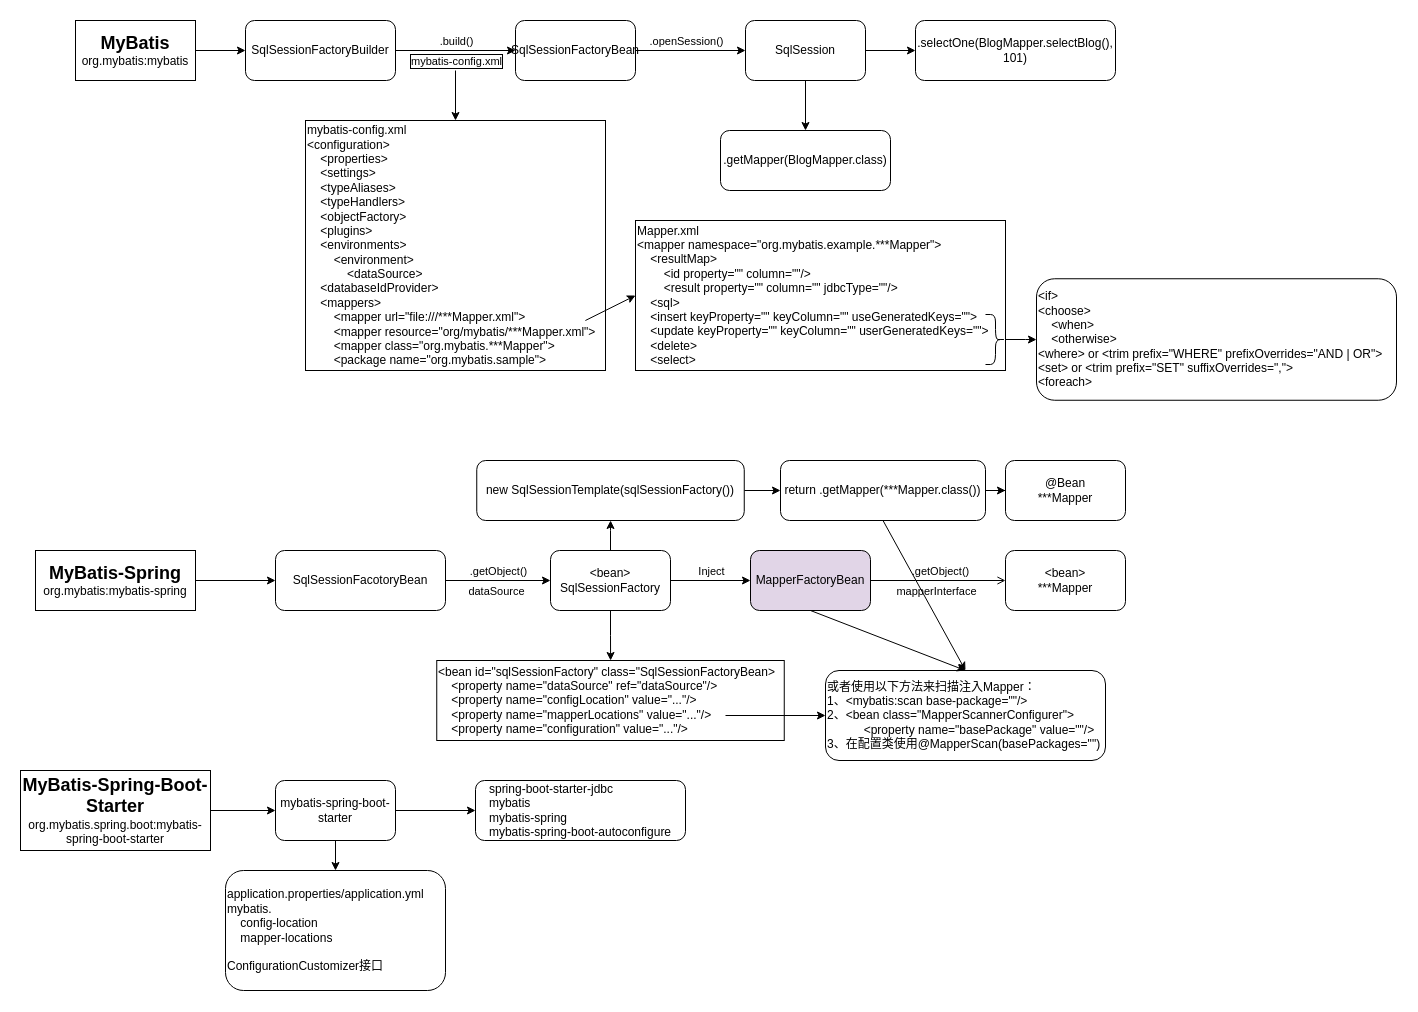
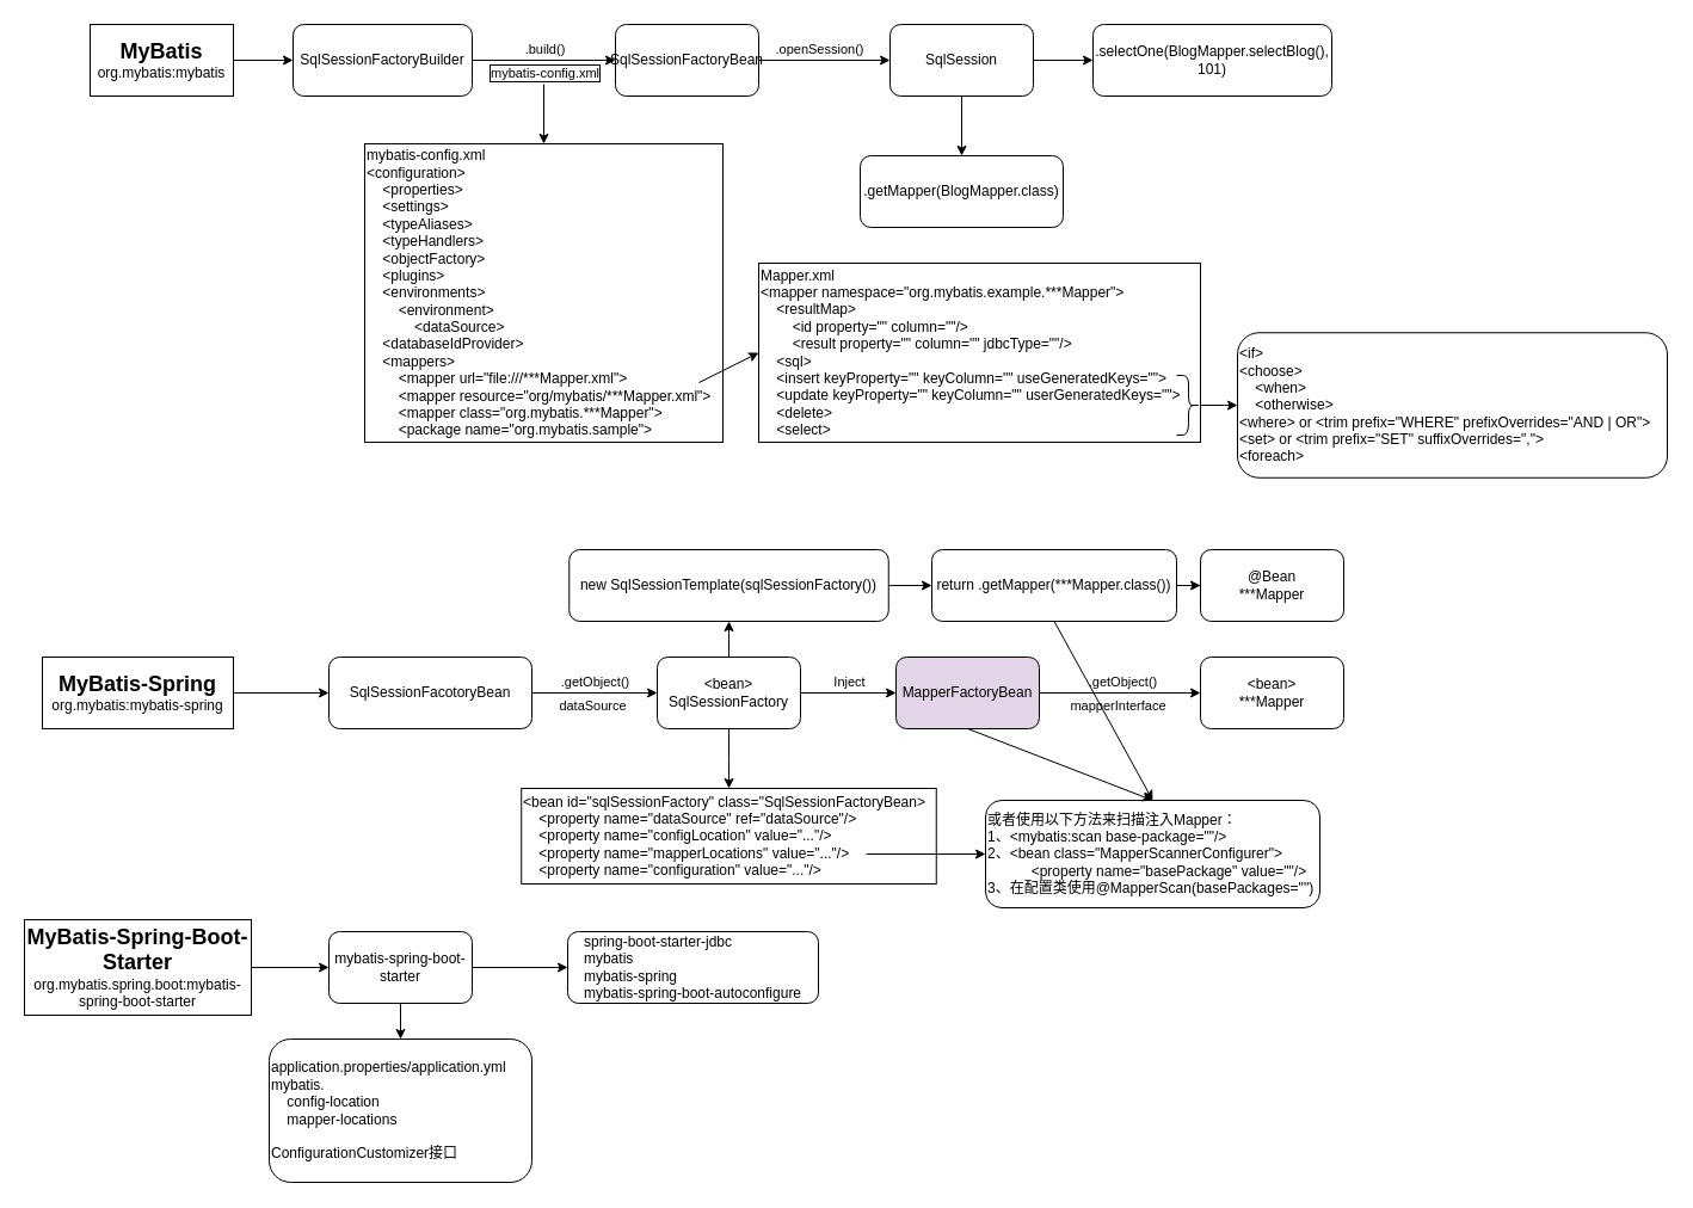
  <mxCell id="0" />
  <mxCell id="1" parent="0" />
- <mxCell id="2" value="" style="edgeStyle=orthogonalEdgeStyle;rounded=0;orthogonalLoop=1;jettySize=auto;html=1;endArrow=open;" parent="1" source="37" target="40" edge="1"><mxGeometry relative="1" as="geometry"><Array as="points"><mxPoint x="915" y="580" /><mxPoint x="915" y="580" /></Array></mxGeometry></mxCell>
+ <mxCell id="2" value="" style="edgeStyle=orthogonalEdgeStyle;rounded=0;orthogonalLoop=1;jettySize=auto;html=1;" parent="1" source="37" target="40" edge="1"><mxGeometry relative="1" as="geometry"><Array as="points"><mxPoint x="915" y="580" /><mxPoint x="915" y="580" /></Array></mxGeometry></mxCell>
  <mxCell id="3" value=".getObject()" style="edgeLabel;html=1;align=center;verticalAlign=middle;resizable=0;points=[];" parent="2" vertex="1" connectable="0"><mxGeometry x="0.25" y="-2" relative="1" as="geometry"><mxPoint x="-15" y="-12" as="offset" /></mxGeometry></mxCell>
  <mxCell id="4" value="mapperInterface" style="edgeLabel;html=1;align=center;verticalAlign=middle;resizable=0;points=[];" parent="2" vertex="1" connectable="0"><mxGeometry x="0.075" y="-1" relative="1" as="geometry"><mxPoint x="-8" y="9" as="offset" /></mxGeometry></mxCell>
  <mxCell id="5" value="" style="edgeStyle=orthogonalEdgeStyle;rounded=0;orthogonalLoop=1;jettySize=auto;html=1;" parent="1" source="6" target="10" edge="1"><mxGeometry relative="1" as="geometry" /></mxCell>
  <mxCell id="6" value="&lt;font style=&quot;font-size: 18px&quot;&gt;&lt;b&gt;MyBatis&lt;/b&gt;&lt;/font&gt;&lt;br&gt;org.mybatis:mybatis" style="rounded=0;whiteSpace=wrap;html=1;" parent="1" vertex="1"><mxGeometry x="75" y="20" width="120" height="60" as="geometry" /></mxCell>
  <mxCell id="7" value="" style="edgeStyle=orthogonalEdgeStyle;rounded=0;orthogonalLoop=1;jettySize=auto;html=1;" parent="1" source="10" target="13" edge="1"><mxGeometry relative="1" as="geometry" /></mxCell>
  <mxCell id="8" value="mybatis-config.xml" style="edgeLabel;html=1;align=center;verticalAlign=middle;resizable=0;points=[];expand=0;fixDash=0;labelBorderColor=#000000;" parent="7" vertex="1" connectable="0"><mxGeometry x="-0.179" relative="1" as="geometry"><mxPoint x="11" y="10" as="offset" /></mxGeometry></mxCell>
  <mxCell id="9" value=".build()" style="edgeLabel;html=1;align=center;verticalAlign=middle;resizable=1;points=[];" parent="7" vertex="1" connectable="0"><mxGeometry x="0.167" relative="1" as="geometry"><mxPoint x="-10" y="-10" as="offset" /></mxGeometry></mxCell>
  <mxCell id="10" value="SqlSessionFactoryBuilder" style="rounded=1;whiteSpace=wrap;html=1;" parent="1" vertex="1"><mxGeometry x="245" y="20" width="150" height="60" as="geometry" /></mxCell>
  <mxCell id="11" value="" style="edgeStyle=orthogonalEdgeStyle;rounded=0;orthogonalLoop=1;jettySize=auto;html=1;" parent="1" source="13" target="16" edge="1"><mxGeometry relative="1" as="geometry" /></mxCell>
  <mxCell id="12" value=".openSession()" style="edgeLabel;html=1;align=center;verticalAlign=middle;resizable=0;points=[];" parent="11" vertex="1" connectable="0"><mxGeometry x="-0.3" y="4" relative="1" as="geometry"><mxPoint x="11" y="-6" as="offset" /></mxGeometry></mxCell>
  <mxCell id="13" value="SqlSessionFactoryBean" style="whiteSpace=wrap;html=1;rounded=1;" parent="1" vertex="1"><mxGeometry x="515" y="20" width="120" height="60" as="geometry" /></mxCell>
  <mxCell id="14" value="" style="edgeStyle=orthogonalEdgeStyle;rounded=0;orthogonalLoop=1;jettySize=auto;html=1;" parent="1" source="16" target="17" edge="1"><mxGeometry relative="1" as="geometry" /></mxCell>
  <mxCell id="15" value="" style="edgeStyle=orthogonalEdgeStyle;rounded=0;orthogonalLoop=1;jettySize=auto;html=1;" parent="1" source="16" target="18" edge="1"><mxGeometry relative="1" as="geometry" /></mxCell>
  <mxCell id="16" value="SqlSession" style="whiteSpace=wrap;html=1;rounded=1;" parent="1" vertex="1"><mxGeometry x="745" y="20" width="120" height="60" as="geometry" /></mxCell>
  <mxCell id="17" value=".selectOne(BlogMapper.selectBlog(), 101)" style="whiteSpace=wrap;html=1;rounded=1;" parent="1" vertex="1"><mxGeometry x="915" y="20" width="200" height="60" as="geometry" /></mxCell>
  <mxCell id="18" value=".getMapper(BlogMapper.class)" style="whiteSpace=wrap;html=1;rounded=1;" parent="1" vertex="1"><mxGeometry x="720" y="130" width="170" height="60" as="geometry" /></mxCell>
  <mxCell id="19" value="&lt;span&gt;mybatis-config.xml&lt;br&gt;&amp;lt;configuration&amp;gt;&lt;/span&gt;&lt;br&gt;&lt;span&gt;&amp;nbsp; &amp;nbsp; &amp;lt;properties&amp;gt;&lt;/span&gt;&lt;br&gt;&lt;span&gt;&amp;nbsp; &amp;nbsp; &amp;lt;settings&amp;gt;&lt;/span&gt;&lt;br&gt;&lt;span&gt;&amp;nbsp; &amp;nbsp; &amp;lt;typeAliases&amp;gt;&lt;/span&gt;&lt;br&gt;&lt;span&gt;&amp;nbsp; &amp;nbsp; &amp;lt;typeHandlers&amp;gt;&lt;/span&gt;&lt;br&gt;&lt;span&gt;&amp;nbsp; &amp;nbsp; &amp;lt;objectFactory&amp;gt;&lt;/span&gt;&lt;br&gt;&lt;span&gt;&amp;nbsp; &amp;nbsp; &amp;lt;plugins&amp;gt;&lt;/span&gt;&lt;br&gt;&lt;span&gt;&amp;nbsp; &amp;nbsp; &amp;lt;environments&amp;gt;&lt;br&gt;&lt;/span&gt;&amp;nbsp; &amp;nbsp; &amp;nbsp; &amp;nbsp; &amp;lt;environment&amp;gt;&lt;br&gt;&amp;nbsp; &amp;nbsp; &amp;nbsp; &amp;nbsp; &amp;nbsp; &amp;nbsp; &amp;lt;dataSource&amp;gt;&lt;br&gt;&lt;span&gt;&amp;nbsp; &amp;nbsp; &amp;lt;databaseIdProvider&amp;gt;&lt;/span&gt;&lt;br&gt;&lt;span&gt;&amp;nbsp; &amp;nbsp; &amp;lt;mappers&amp;gt;&lt;br&gt;&amp;nbsp; &amp;nbsp; &amp;nbsp; &amp;nbsp; &amp;lt;mapper url=&quot;file:///***Mapper.xml&quot;&amp;gt;&lt;br&gt;&amp;nbsp;&lt;/span&gt;&amp;nbsp;&amp;nbsp; &amp;nbsp; &amp;nbsp; &amp;lt;mapper resource=&quot;org/mybatis/***Mapper.xml&quot;&amp;gt;&lt;br&gt;&lt;span&gt;&amp;nbsp;&lt;/span&gt;&amp;nbsp;&amp;nbsp; &amp;nbsp; &amp;nbsp; &amp;lt;mapper class=&quot;org.mybatis.***Mapper&quot;&amp;gt;&lt;br&gt;&lt;span&gt;&amp;nbsp;&lt;/span&gt;&amp;nbsp;&amp;nbsp; &amp;nbsp; &amp;nbsp; &amp;lt;package name=&quot;org.mybatis.sample&quot;&amp;gt;&lt;span&gt;&lt;br&gt;&lt;/span&gt;" style="whiteSpace=wrap;html=1;rounded=0;imageAspect=0;align=left;" parent="1" vertex="1"><mxGeometry x="305" y="120" width="300" height="250" as="geometry" /></mxCell>
  <mxCell id="20" value="" style="endArrow=classic;html=1;entryX=0;entryY=0.5;entryDx=0;entryDy=0;exitX=0.933;exitY=0.8;exitDx=0;exitDy=0;exitPerimeter=0;" parent="1" source="19" target="21" edge="1"><mxGeometry width="50" height="50" relative="1" as="geometry"><mxPoint x="595" y="300" as="sourcePoint" /><mxPoint x="685" y="313" as="targetPoint" /></mxGeometry></mxCell>
  <mxCell id="21" value="Mapper.xml&lt;br&gt;&amp;lt;mapper namespace=&quot;org.mybatis.example.***Mapper&quot;&amp;gt;&lt;br&gt;&amp;nbsp; &amp;nbsp; &amp;lt;resultMap&amp;gt;&lt;br&gt;&amp;nbsp; &amp;nbsp; &amp;nbsp; &amp;nbsp; &amp;lt;id property=&quot;&quot; column=&quot;&quot;/&amp;gt;&lt;br&gt;&amp;nbsp; &amp;nbsp; &amp;nbsp; &amp;nbsp; &amp;lt;result property=&quot;&quot; column=&quot;&quot; jdbcType=&quot;&quot;/&amp;gt;&lt;br&gt;&amp;nbsp; &amp;nbsp; &amp;lt;sql&amp;gt;&lt;br&gt;&amp;nbsp; &amp;nbsp; &amp;lt;insert keyProperty=&quot;&quot; keyColumn=&quot;&quot; useGeneratedKeys=&quot;&quot;&amp;gt;&lt;br&gt;&amp;nbsp; &amp;nbsp; &amp;lt;update&amp;nbsp;keyProperty=&quot;&quot; keyColumn=&quot;&quot; userGeneratedKeys=&quot;&quot;&amp;gt;&lt;br&gt;&amp;nbsp; &amp;nbsp; &amp;lt;delete&amp;gt;&lt;br&gt;&amp;nbsp; &amp;nbsp; &amp;lt;select&amp;gt;" style="rounded=0;whiteSpace=wrap;html=1;align=left;" parent="1" vertex="1"><mxGeometry x="635" y="220" width="370" height="150" as="geometry" /></mxCell>
  <mxCell id="22" value="" style="endArrow=classic;html=1;entryX=0.5;entryY=0;entryDx=0;entryDy=0;" parent="1" target="19" edge="1"><mxGeometry width="50" height="50" relative="1" as="geometry"><mxPoint x="455" y="70" as="sourcePoint" /><mxPoint x="505" y="20" as="targetPoint" /></mxGeometry></mxCell>
  <mxCell id="23" value="" style="edgeStyle=orthogonalEdgeStyle;rounded=0;orthogonalLoop=1;jettySize=auto;html=1;" parent="1" source="24" target="25" edge="1"><mxGeometry relative="1" as="geometry" /></mxCell>
  <mxCell id="24" value="" style="shape=curlyBracket;whiteSpace=wrap;html=1;rounded=1;rotation=-180;" parent="1" vertex="1"><mxGeometry x="985" y="314" width="20" height="50" as="geometry" /></mxCell>
  <mxCell id="25" value="&amp;lt;if&amp;gt;&lt;br&gt;&amp;lt;choose&amp;gt;&lt;br&gt;&amp;nbsp; &amp;nbsp; &amp;lt;when&amp;gt;&lt;br&gt;&amp;nbsp; &amp;nbsp; &amp;lt;otherwise&amp;gt;&lt;br&gt;&amp;lt;where&amp;gt; or &amp;lt;trim prefix=&quot;WHERE&quot; prefixOverrides=&quot;AND | OR&quot;&amp;gt;&lt;br&gt;&amp;lt;set&amp;gt; or &amp;lt;trim prefix=&quot;SET&quot; suffixOverrides=&quot;,&quot;&amp;gt;&lt;br&gt;&amp;lt;foreach&amp;gt;" style="whiteSpace=wrap;html=1;rounded=1;align=left;" parent="1" vertex="1"><mxGeometry x="1036" y="278.25" width="360" height="121.5" as="geometry" /></mxCell>
  <mxCell id="26" value="" style="edgeStyle=orthogonalEdgeStyle;rounded=0;orthogonalLoop=1;jettySize=auto;html=1;" parent="1" source="27" target="31" edge="1"><mxGeometry relative="1" as="geometry" /></mxCell>
  <mxCell id="27" value="&lt;b&gt;&lt;font style=&quot;font-size: 18px&quot;&gt;MyBatis-Spring&lt;/font&gt;&lt;/b&gt;&lt;br&gt;org.mybatis:mybatis-spring" style="rounded=0;whiteSpace=wrap;html=1;" parent="1" vertex="1"><mxGeometry x="35" y="550" width="160" height="60" as="geometry" /></mxCell>
  <mxCell id="28" value="" style="edgeStyle=orthogonalEdgeStyle;rounded=0;orthogonalLoop=1;jettySize=auto;html=1;" parent="1" source="31" target="36" edge="1"><mxGeometry relative="1" as="geometry" /></mxCell>
  <mxCell id="29" value=".getObject()" style="edgeLabel;html=1;align=center;verticalAlign=middle;resizable=0;points=[];" parent="28" vertex="1" connectable="0"><mxGeometry x="-0.009" y="1" relative="1" as="geometry"><mxPoint y="-9" as="offset" /></mxGeometry></mxCell>
  <mxCell id="30" value="dataSource" style="edgeLabel;html=1;align=center;verticalAlign=middle;resizable=0;points=[];" parent="28" vertex="1" connectable="0"><mxGeometry x="0.295" y="2" relative="1" as="geometry"><mxPoint x="-18" y="12" as="offset" /></mxGeometry></mxCell>
  <mxCell id="31" value="SqlSessionFacotoryBean" style="whiteSpace=wrap;html=1;rounded=1;" parent="1" vertex="1"><mxGeometry x="275" y="550" width="170" height="60" as="geometry" /></mxCell>
  <mxCell id="32" value="" style="edgeStyle=orthogonalEdgeStyle;rounded=0;orthogonalLoop=1;jettySize=auto;html=1;" parent="1" source="36" target="37" edge="1"><mxGeometry relative="1" as="geometry" /></mxCell>
  <mxCell id="33" value="Inject" style="edgeLabel;html=1;align=center;verticalAlign=middle;resizable=0;points=[];" parent="32" vertex="1" connectable="0"><mxGeometry y="-1" relative="1" as="geometry"><mxPoint y="-11" as="offset" /></mxGeometry></mxCell>
  <mxCell id="34" value="" style="edgeStyle=orthogonalEdgeStyle;rounded=0;orthogonalLoop=1;jettySize=auto;html=1;" parent="1" source="36" target="39" edge="1"><mxGeometry relative="1" as="geometry" /></mxCell>
  <mxCell id="35" value="" style="edgeStyle=orthogonalEdgeStyle;rounded=0;orthogonalLoop=1;jettySize=auto;html=1;" parent="1" source="36" target="44" edge="1"><mxGeometry relative="1" as="geometry" /></mxCell>
  <mxCell id="36" value="&amp;lt;bean&amp;gt;&lt;br&gt;SqlSessionFactory" style="whiteSpace=wrap;html=1;rounded=1;" parent="1" vertex="1"><mxGeometry x="550" y="550" width="120" height="60" as="geometry" /></mxCell>
  <mxCell id="37" value="MapperFactoryBean" style="whiteSpace=wrap;html=1;rounded=1;fillColor=#e1d5e7;" parent="1" vertex="1"><mxGeometry x="750" y="550" width="120" height="60" as="geometry" /></mxCell>
  <mxCell id="38" value="" style="edgeStyle=orthogonalEdgeStyle;rounded=0;orthogonalLoop=1;jettySize=auto;html=1;" parent="1" source="39" target="42" edge="1"><mxGeometry relative="1" as="geometry" /></mxCell>
  <mxCell id="39" value="new SqlSessionTemplate(sqlSessionFactory())" style="whiteSpace=wrap;html=1;rounded=1;" parent="1" vertex="1"><mxGeometry x="476.25" y="460" width="267.5" height="60" as="geometry" /></mxCell>
  <mxCell id="40" value="&amp;lt;bean&amp;gt;&lt;br&gt;***Mapper" style="whiteSpace=wrap;html=1;rounded=1;" parent="1" vertex="1"><mxGeometry x="1005" y="550" width="120" height="60" as="geometry" /></mxCell>
  <mxCell id="41" value="" style="edgeStyle=orthogonalEdgeStyle;rounded=0;orthogonalLoop=1;jettySize=auto;html=1;" parent="1" source="42" target="43" edge="1"><mxGeometry relative="1" as="geometry" /></mxCell>
  <mxCell id="42" value="return .getMapper(***Mapper.class())" style="whiteSpace=wrap;html=1;rounded=1;" parent="1" vertex="1"><mxGeometry x="780" y="460" width="205" height="60" as="geometry" /></mxCell>
  <mxCell id="43" value="@Bean&lt;br&gt;***Mapper" style="whiteSpace=wrap;html=1;rounded=1;" parent="1" vertex="1"><mxGeometry x="1005" y="460" width="120" height="60" as="geometry" /></mxCell>
  <mxCell id="44" value="&amp;lt;bean id=&quot;sqlSessionFactory&quot; class=&quot;SqlSessionFactoryBean&amp;gt;&lt;br&gt;&amp;nbsp; &amp;nbsp; &amp;lt;property name=&quot;dataSource&quot; ref=&quot;dataSource&quot;/&amp;gt;&lt;br&gt;&amp;nbsp; &amp;nbsp; &amp;lt;property name=&quot;configLocation&quot; value=&quot;...&quot;/&amp;gt;&lt;br&gt;&amp;nbsp; &amp;nbsp; &amp;lt;property name=&quot;mapperLocations&quot; value=&quot;...&quot;/&amp;gt;&lt;br&gt;&amp;nbsp; &amp;nbsp; &amp;lt;property name=&quot;configuration&quot; value=&quot;...&quot;/&amp;gt;" style="whiteSpace=wrap;html=1;rounded=0;align=left;" parent="1" vertex="1"><mxGeometry x="436.25" y="660" width="347.5" height="80" as="geometry" /></mxCell>
  <mxCell id="45" value="" style="edgeStyle=orthogonalEdgeStyle;rounded=0;orthogonalLoop=1;jettySize=auto;html=1;" parent="1" source="46" target="49" edge="1"><mxGeometry relative="1" as="geometry" /></mxCell>
  <mxCell id="46" value="&lt;b&gt;&lt;font style=&quot;font-size: 18px&quot;&gt;MyBatis-Spring-Boot-Starter&lt;/font&gt;&lt;/b&gt;&lt;br&gt;org.mybatis.spring.boot:mybatis-spring-boot-starter" style="rounded=0;whiteSpace=wrap;html=1;" parent="1" vertex="1"><mxGeometry x="20" y="770" width="190" height="80" as="geometry" /></mxCell>
  <mxCell id="47" value="" style="edgeStyle=orthogonalEdgeStyle;rounded=0;orthogonalLoop=1;jettySize=auto;html=1;" parent="1" source="49" target="50" edge="1"><mxGeometry relative="1" as="geometry" /></mxCell>
  <mxCell id="48" value="" style="edgeStyle=orthogonalEdgeStyle;rounded=0;orthogonalLoop=1;jettySize=auto;html=1;" parent="1" source="49" target="51" edge="1"><mxGeometry relative="1" as="geometry" /></mxCell>
  <mxCell id="49" value="mybatis-spring-boot-starter" style="whiteSpace=wrap;html=1;rounded=1;" parent="1" vertex="1"><mxGeometry x="275" y="780" width="120" height="60" as="geometry" /></mxCell>
  <mxCell id="50" value="&lt;div style=&quot;text-align: left&quot;&gt;&lt;span&gt;spring-boot-starter-jdbc&lt;/span&gt;&lt;/div&gt;&lt;div style=&quot;text-align: left&quot;&gt;&lt;span&gt;mybatis&lt;/span&gt;&lt;/div&gt;&lt;div style=&quot;text-align: left&quot;&gt;&lt;span&gt;mybatis-spring&lt;/span&gt;&lt;/div&gt;&lt;div style=&quot;text-align: left&quot;&gt;&lt;span&gt;mybatis-spring-boot-autoconfigure&lt;/span&gt;&lt;/div&gt;" style="whiteSpace=wrap;html=1;rounded=1;" parent="1" vertex="1"><mxGeometry x="475" y="780" width="210" height="60" as="geometry" /></mxCell>
  <mxCell id="51" value="application.properties/application.yml&lt;br&gt;mybatis.&lt;br&gt;&amp;nbsp; &amp;nbsp; config-location&lt;br&gt;&amp;nbsp; &amp;nbsp; mapper-locations&lt;br&gt;&lt;br&gt;ConfigurationCustomizer接口" style="whiteSpace=wrap;html=1;rounded=1;align=left;" parent="1" vertex="1"><mxGeometry x="225" y="870" width="220" height="120" as="geometry" /></mxCell>
  <mxCell id="52" value="" style="endArrow=classic;html=1;entryX=0;entryY=0.5;entryDx=0;entryDy=0;" parent="1" target="53" edge="1"><mxGeometry width="50" height="50" relative="1" as="geometry"><mxPoint x="725" y="715" as="sourcePoint" /><mxPoint x="815" y="710" as="targetPoint" /></mxGeometry></mxCell>
  <mxCell id="53" value="或者使用以下方法来扫描注入Mapper：&lt;br&gt;1、&amp;lt;mybatis:scan base-package=&quot;&quot;/&amp;gt;&lt;br&gt;2、&amp;lt;bean class=&quot;MapperScannerConfigurer&quot;&amp;gt;&lt;br&gt;&amp;nbsp; &amp;nbsp; &amp;nbsp; &amp;nbsp; &amp;nbsp; &amp;nbsp;&amp;lt;property name=&quot;basePackage&quot; value=&quot;&quot;/&amp;gt;&lt;br&gt;3、在配置类使用@MapperScan(basePackages=&quot;&quot;)" style="rounded=1;whiteSpace=wrap;html=1;align=left;" parent="1" vertex="1"><mxGeometry x="825" y="670" width="280" height="90" as="geometry" /></mxCell>
  <mxCell id="54" value="" style="endArrow=classic;html=1;entryX=0.5;entryY=0;entryDx=0;entryDy=0;exitX=0.5;exitY=1;exitDx=0;exitDy=0;" parent="1" source="37" target="53" edge="1"><mxGeometry width="50" height="50" relative="1" as="geometry"><mxPoint x="635" y="660" as="sourcePoint" /><mxPoint x="685" y="610" as="targetPoint" /></mxGeometry></mxCell>
  <mxCell id="55" value="" style="endArrow=classic;html=1;exitX=0.5;exitY=1;exitDx=0;exitDy=0;entryX=0.5;entryY=0;entryDx=0;entryDy=0;" parent="1" source="42" target="53" edge="1"><mxGeometry width="50" height="50" relative="1" as="geometry"><mxPoint x="635" y="660" as="sourcePoint" /><mxPoint x="945" y="640" as="targetPoint" /></mxGeometry></mxCell>
